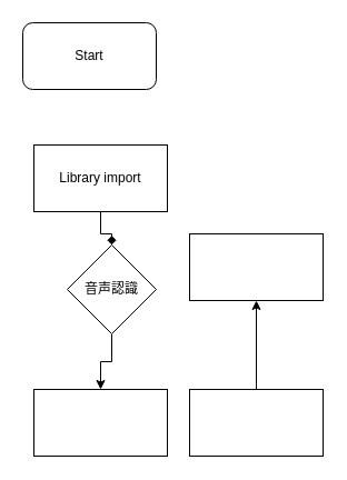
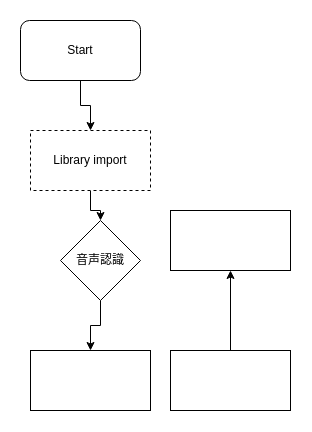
  <mxCell id="0" />
  <mxCell id="1" parent="0" />
  <mxCell id="2" value="" style="edgeStyle=orthogonalEdgeStyle;rounded=0;orthogonalLoop=1;jettySize=auto;html=1;" edge="1" parent="1" source="3" target="11"><mxGeometry relative="1" as="geometry" /></mxCell>
  <mxCell id="3" value="音声認識" style="rhombus;whiteSpace=wrap;html=1;" vertex="1" parent="1"><mxGeometry x="60" y="220" width="80" height="80" as="geometry" /></mxCell>
+ <mxCell id="4" value="" style="edgeStyle=orthogonalEdgeStyle;rounded=0;orthogonalLoop=1;jettySize=auto;html=1;" edge="1" parent="1" source="5" target="7"><mxGeometry relative="1" as="geometry" /></mxCell>
  <mxCell id="5" value="Start" style="rounded=1;whiteSpace=wrap;html=1;" vertex="1" parent="1"><mxGeometry x="20" y="20" width="120" height="60" as="geometry" /></mxCell>
- <mxCell id="6" value="" style="edgeStyle=orthogonalEdgeStyle;rounded=0;orthogonalLoop=1;jettySize=auto;html=1;endArrow=diamond;" edge="1" parent="1" source="7" target="3"><mxGeometry relative="1" as="geometry" /></mxCell>
- <mxCell id="7" value="Library import" style="rounded=0;whiteSpace=wrap;html=1;" vertex="1" parent="1"><mxGeometry x="30" y="130" width="120" height="60" as="geometry" /></mxCell>
+ <mxCell id="6" value="" style="edgeStyle=orthogonalEdgeStyle;rounded=0;orthogonalLoop=1;jettySize=auto;html=1;" edge="1" parent="1" source="7" target="3"><mxGeometry relative="1" as="geometry" /></mxCell>
+ <mxCell id="7" value="Library import" style="rounded=0;whiteSpace=wrap;html=1;dashed=1;" vertex="1" parent="1"><mxGeometry x="30" y="130" width="120" height="60" as="geometry" /></mxCell>
  <mxCell id="8" value="" style="edgeStyle=orthogonalEdgeStyle;rounded=0;orthogonalLoop=1;jettySize=auto;html=1;" edge="1" parent="1" source="9" target="10"><mxGeometry relative="1" as="geometry" /></mxCell>
  <mxCell id="9" value="" style="rounded=0;whiteSpace=wrap;html=1;" vertex="1" parent="1"><mxGeometry x="170" y="350" width="120" height="60" as="geometry" /></mxCell>
  <mxCell id="10" value="" style="rounded=0;whiteSpace=wrap;html=1;" vertex="1" parent="1"><mxGeometry x="170" y="210" width="120" height="60" as="geometry" /></mxCell>
  <mxCell id="11" value="" style="rounded=0;whiteSpace=wrap;html=1;" vertex="1" parent="1"><mxGeometry x="30" y="350" width="120" height="60" as="geometry" /></mxCell>
